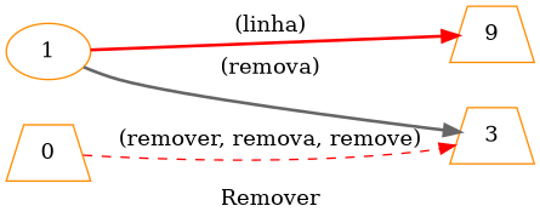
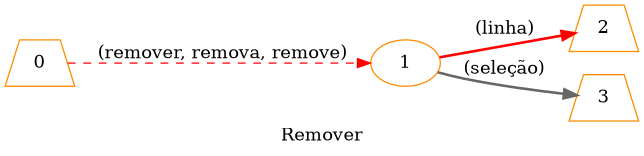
  digraph {
    desc="Remove a linha atual ou a seleção"
    examples="\n        remover linha,\n        remova linha,\n        remover seleção\n    "
    label=Remover
    lang="pt-BR"
    langName="Português"
    rankdir=LR
    title=Remover
    node [color=darkorange shape=trapezium]
    edge [color=red normalizer=boolean style=bold]
    1 [shape=ellipse]
    0
-   2 [label=9]
+   2
    3
    1 -> 2 [label="(linha)" store=isLine]
-   1 -> 3 [color=gray40 label="(remova)" store=isSelection]
-   0 -> 3 [label="(remover, remova, remove)" style=dashed normalizer=""]
+   1 -> 3 [color=gray40 label="(seleção)" store=isSelection]
+   0 -> 1 [label="(remover, remova, remove)" style=dashed normalizer=""]
  }
